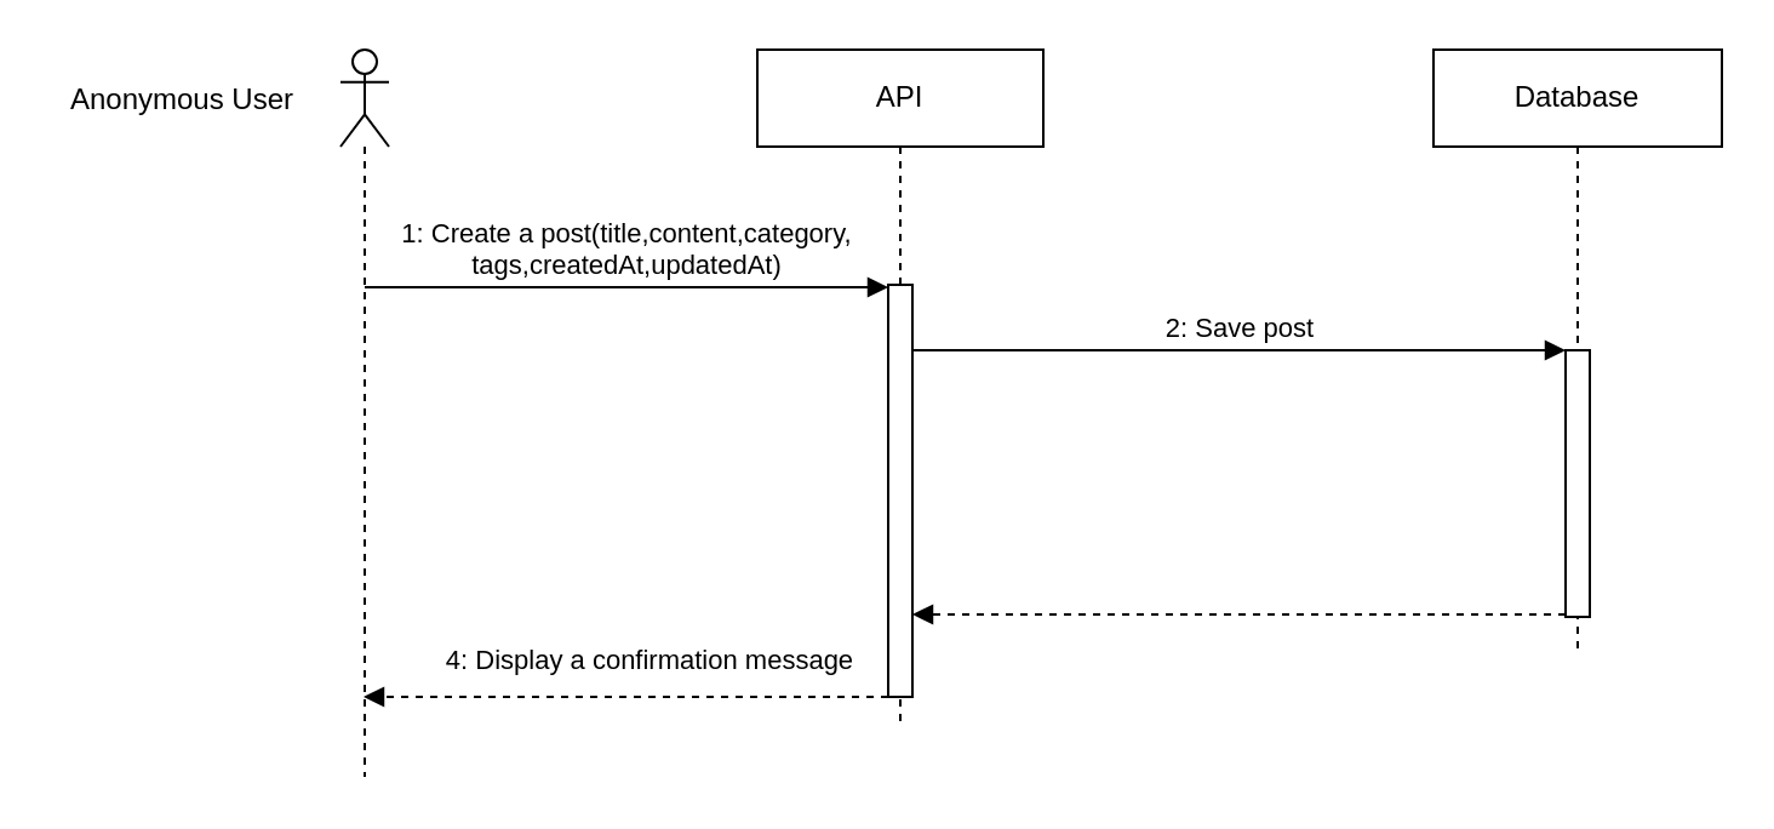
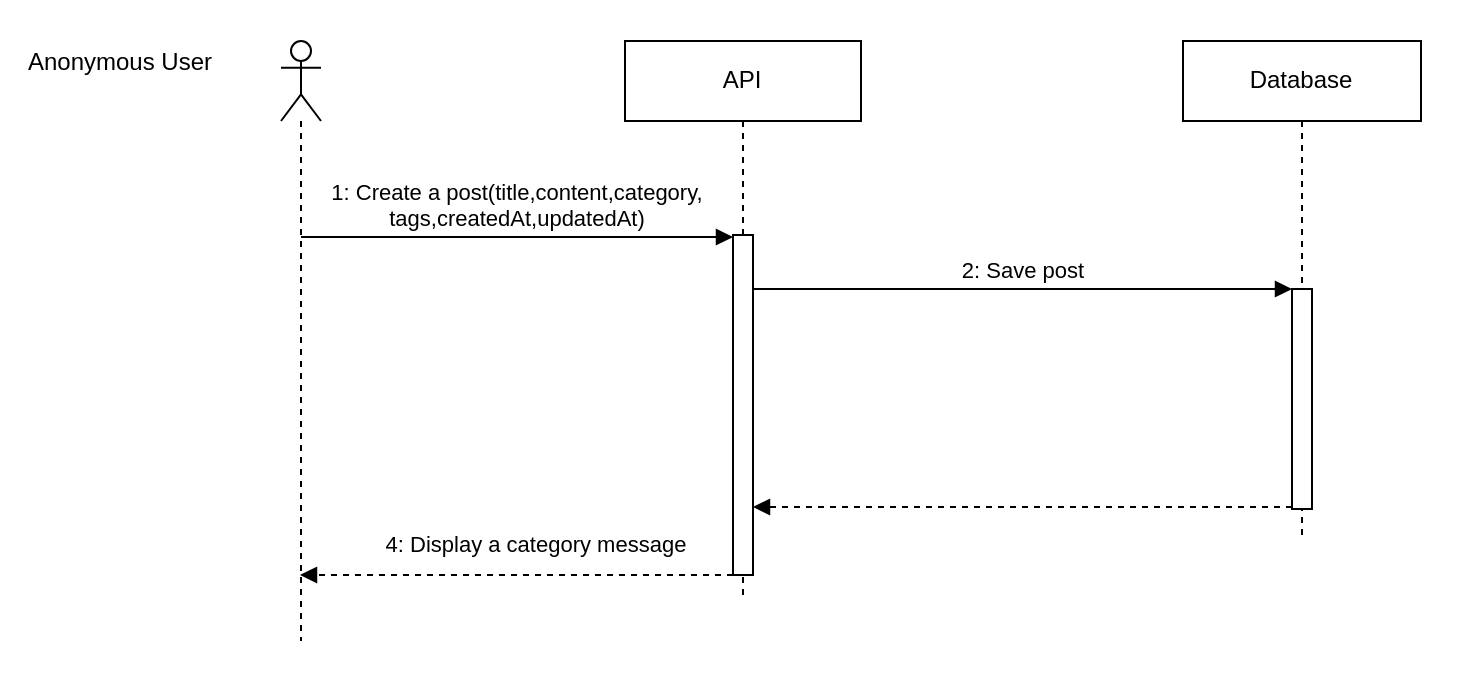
  <mxCell id="0" />
  <mxCell id="1" parent="0" />
  <mxCell id="2" value="" style="shape=umlLifeline;perimeter=lifelinePerimeter;whiteSpace=wrap;html=1;container=1;dropTarget=0;collapsible=0;recursiveResize=0;outlineConnect=0;portConstraint=eastwest;newEdgeStyle={&quot;curved&quot;:0,&quot;rounded&quot;:0};participant=umlActor;" vertex="1" parent="1"><mxGeometry x="140" y="20" width="20" height="300" as="geometry" /></mxCell>
- <mxCell id="3" value="Anonymous User" style="text;html=1;align=center;verticalAlign=middle;whiteSpace=wrap;rounded=0;" vertex="1" parent="1"><mxGeometry x="20" y="26" width="110" height="30" as="geometry" /></mxCell>
+ <mxCell id="3" value="Anonymous User" style="text;html=1;align=center;verticalAlign=middle;whiteSpace=wrap;rounded=0;" vertex="1" parent="1"><mxGeometry x="5" y="16" width="110" height="30" as="geometry" /></mxCell>
  <mxCell id="4" value="Database" style="shape=umlLifeline;perimeter=lifelinePerimeter;whiteSpace=wrap;html=1;container=1;dropTarget=0;collapsible=0;recursiveResize=0;outlineConnect=0;portConstraint=eastwest;newEdgeStyle={&quot;edgeStyle&quot;:&quot;elbowEdgeStyle&quot;,&quot;elbow&quot;:&quot;vertical&quot;,&quot;curved&quot;:0,&quot;rounded&quot;:0};" vertex="1" parent="1"><mxGeometry x="591" y="20" width="119" height="250" as="geometry" /></mxCell>
  <mxCell id="5" value="" style="html=1;points=[[0,0,0,0,5],[0,1,0,0,-5],[1,0,0,0,5],[1,1,0,0,-5]];perimeter=orthogonalPerimeter;outlineConnect=0;targetShapes=umlLifeline;portConstraint=eastwest;newEdgeStyle={&quot;curved&quot;:0,&quot;rounded&quot;:0};" vertex="1" parent="4"><mxGeometry x="54.5" y="124" width="10" height="110" as="geometry" /></mxCell>
  <mxCell id="6" value="API" style="shape=umlLifeline;perimeter=lifelinePerimeter;whiteSpace=wrap;html=1;container=1;dropTarget=0;collapsible=0;recursiveResize=0;outlineConnect=0;portConstraint=eastwest;newEdgeStyle={&quot;edgeStyle&quot;:&quot;elbowEdgeStyle&quot;,&quot;elbow&quot;:&quot;vertical&quot;,&quot;curved&quot;:0,&quot;rounded&quot;:0};" vertex="1" parent="1"><mxGeometry x="312" y="20" width="118" height="280" as="geometry" /></mxCell>
  <mxCell id="7" value="" style="html=1;points=[[0,0,0,0,5],[0,1,0,0,-5],[1,0,0,0,5],[1,1,0,0,-5]];perimeter=orthogonalPerimeter;outlineConnect=0;targetShapes=umlLifeline;portConstraint=eastwest;newEdgeStyle={&quot;curved&quot;:0,&quot;rounded&quot;:0};" vertex="1" parent="6"><mxGeometry x="54" y="97" width="10" height="170" as="geometry" /></mxCell>
  <mxCell id="8" value="1: Create a post(title,content,category,&lt;br&gt;tags,createdAt,updatedAt)" style="html=1;verticalAlign=bottom;endArrow=block;curved=0;rounded=0;" edge="1" parent="1"><mxGeometry width="80" relative="1" as="geometry"><mxPoint x="149.987" y="118" as="sourcePoint" /><mxPoint x="366" y="118" as="targetPoint" /></mxGeometry></mxCell>
  <mxCell id="9" value="2: Save post" style="html=1;verticalAlign=bottom;endArrow=block;curved=0;rounded=0;" edge="1" parent="1" target="5"><mxGeometry width="80" relative="1" as="geometry"><mxPoint x="376" y="144" as="sourcePoint" /><mxPoint x="640" y="145" as="targetPoint" /></mxGeometry></mxCell>
  <mxCell id="10" value="" style="html=1;verticalAlign=bottom;labelBackgroundColor=none;endArrow=block;endFill=1;dashed=1;rounded=0;" edge="1" parent="1" target="7"><mxGeometry width="160" relative="1" as="geometry"><mxPoint x="645.5" y="253" as="sourcePoint" /><mxPoint x="371.149" y="253" as="targetPoint" /></mxGeometry></mxCell>
- <mxCell id="11" value="4: Display a confirmation message" style="text;html=1;align=center;verticalAlign=middle;whiteSpace=wrap;rounded=0;fontSize=11;" vertex="1" parent="1"><mxGeometry x="180" y="257" width="176" height="30" as="geometry" /></mxCell>
+ <mxCell id="11" value="4: Display a category message" style="text;html=1;align=center;verticalAlign=middle;whiteSpace=wrap;rounded=0;fontSize=11;" vertex="1" parent="1"><mxGeometry x="180" y="257" width="176" height="30" as="geometry" /></mxCell>
  <mxCell id="12" value="" style="html=1;verticalAlign=bottom;labelBackgroundColor=none;endArrow=block;endFill=1;dashed=1;rounded=0;" edge="1" parent="1" target="2"><mxGeometry width="160" relative="1" as="geometry"><mxPoint x="366" y="287" as="sourcePoint" /><mxPoint x="180" y="287" as="targetPoint" /></mxGeometry></mxCell>
